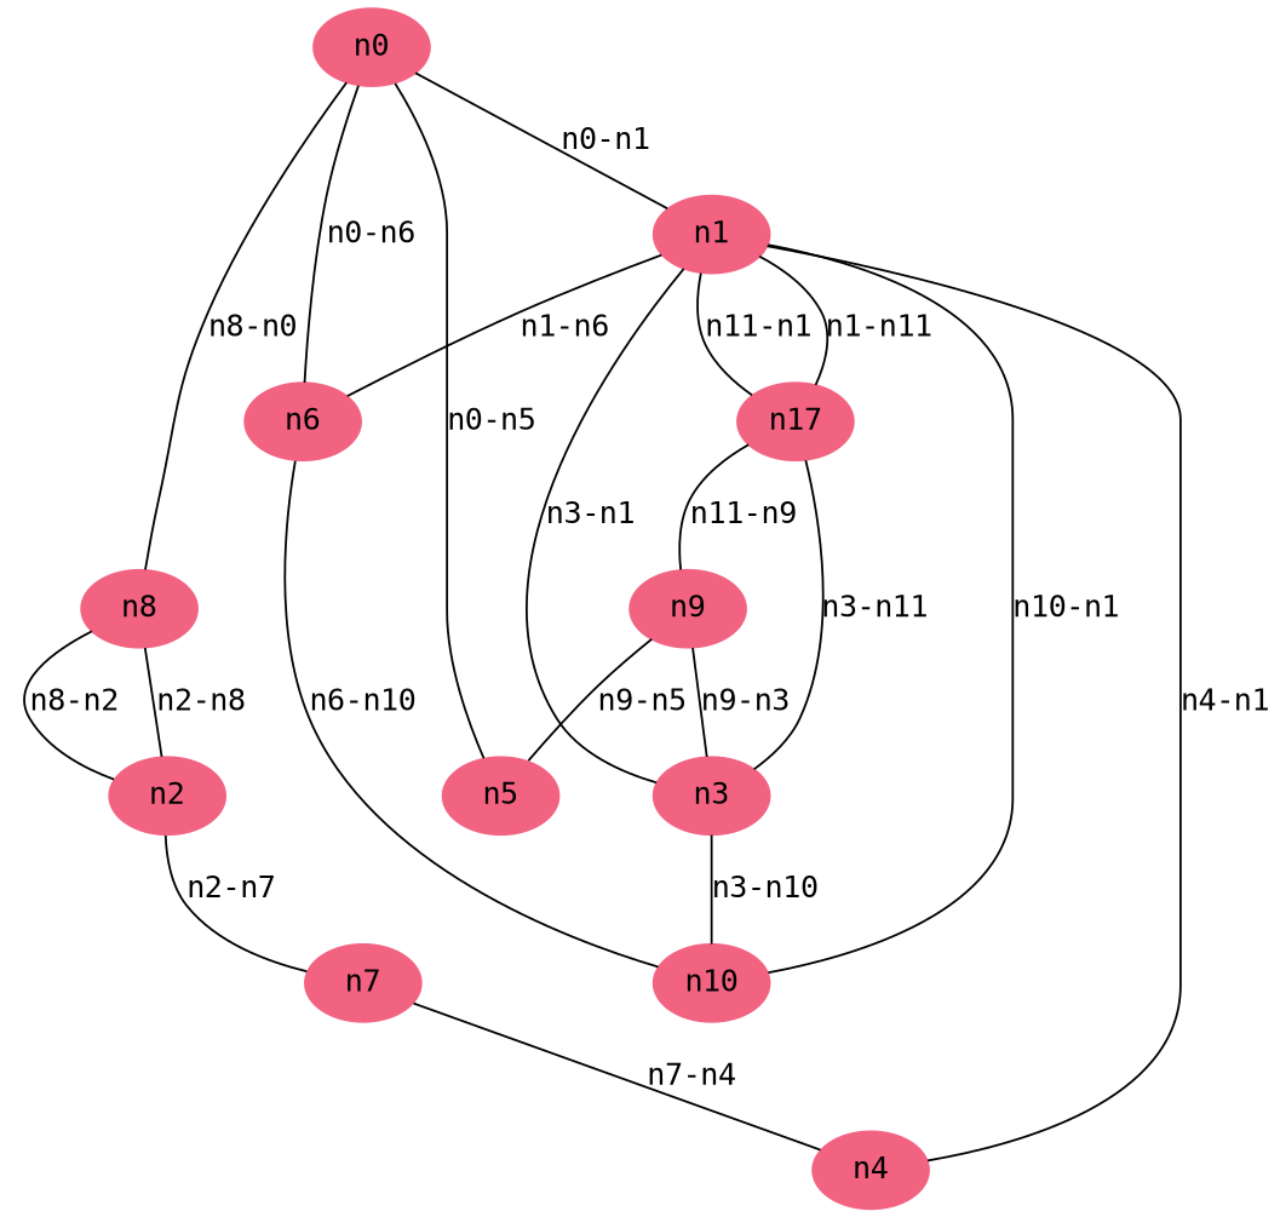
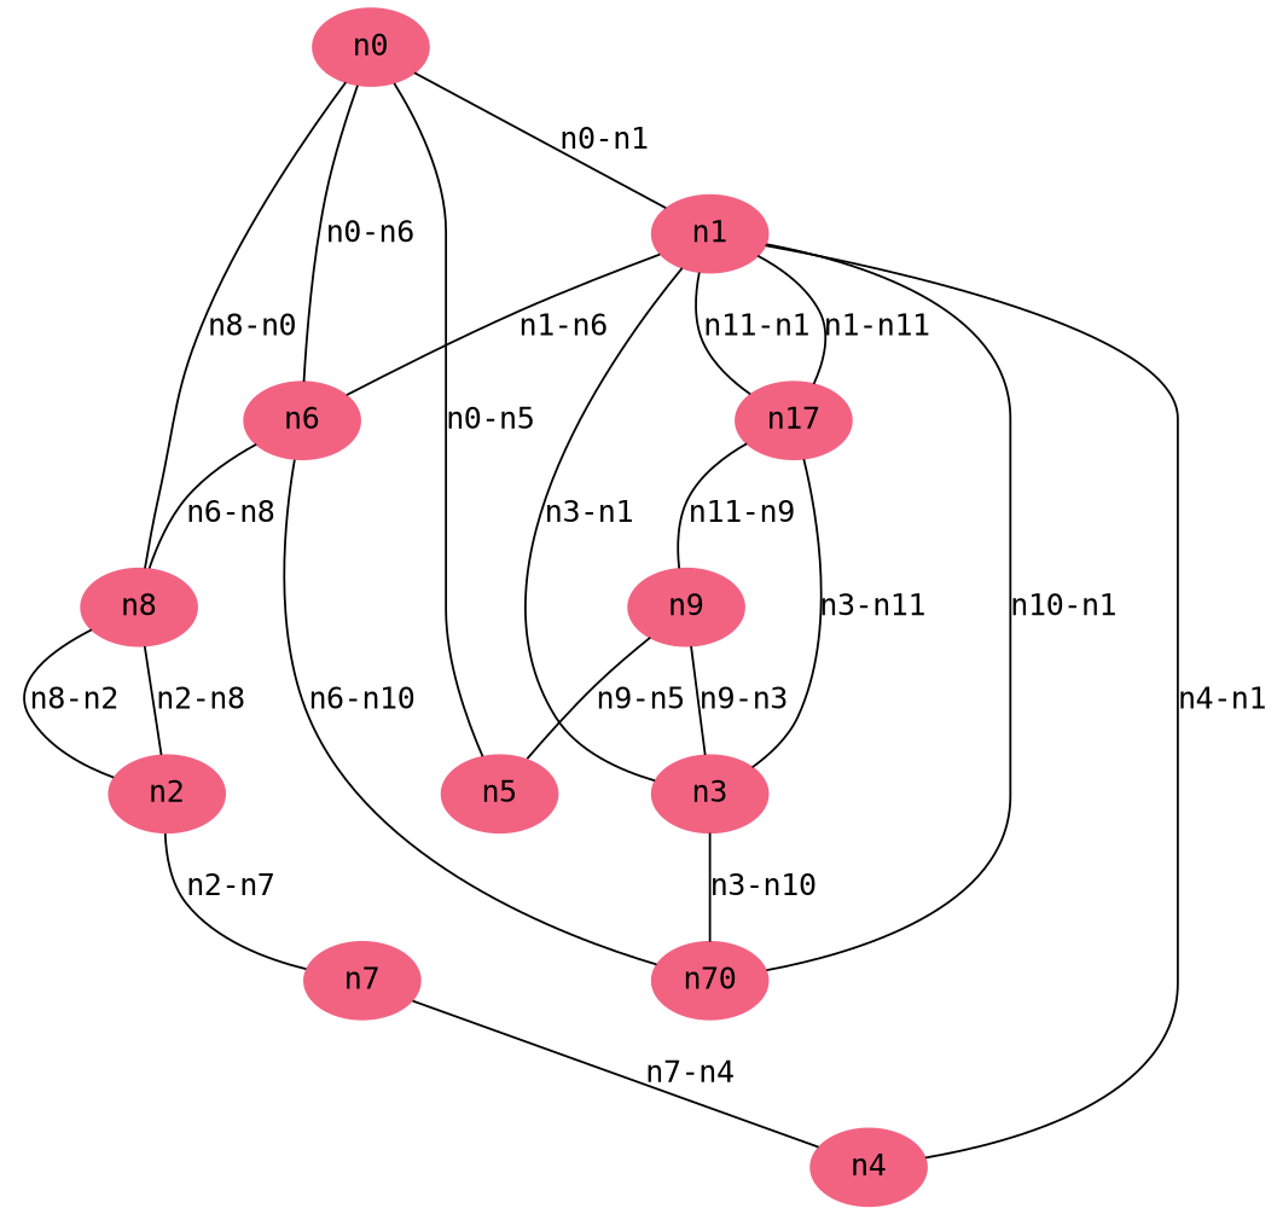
  graph {
    fontname="DejaVu Sans Mono"
    node [color="#F26382" fontname="DejaVu Sans Mono" style=filled]
    edge [fontname="DejaVu Sans Mono"]
    n1 [label=n0]
    n2 [label=n1]
    n3 [label=n5]
    n4 [label=n6]
    n5 [label=n17]
    n6 [label=n8]
-   n7 [label=n10]
+   n7 [label=n70]
    n8 [label=n9]
    n9 [label=n2]
    n10 [label=n7]
    n11 [label=n4]
    n12 [label=n3]
    n1 -- n2 [label="n0-n1"]
    n1 -- n3 [label="n0-n5"]
    n1 -- n4 [label="n0-n6"]
    n2 -- n4 [label="n1-n6"]
    n2 -- n5 [label="n1-n11"]
+   n4 -- n6 [label="n6-n8"]
    n4 -- n7 [label="n6-n10"]
    n5 -- n2 [label="n11-n1"]
    n5 -- n8 [label="n11-n9"]
    n6 -- n1 [label="n8-n0"]
    n6 -- n9 [label="n8-n2"]
    n7 -- n2 [label="n10-n1"]
    n8 -- n3 [label="n9-n5"]
    n8 -- n12 [label="n9-n3"]
    n9 -- n6 [label="n2-n8"]
    n9 -- n10 [label="n2-n7"]
    n10 -- n11 [label="n7-n4"]
    n11 -- n2 [label="n4-n1"]
    n12 -- n2 [label="n3-n1"]
    n12 -- n5 [label="n3-n11"]
    n12 -- n7 [label="n3-n10"]
  }
